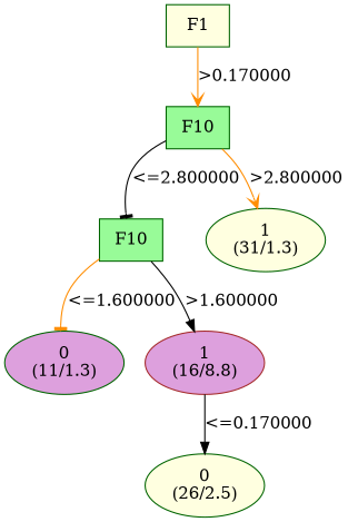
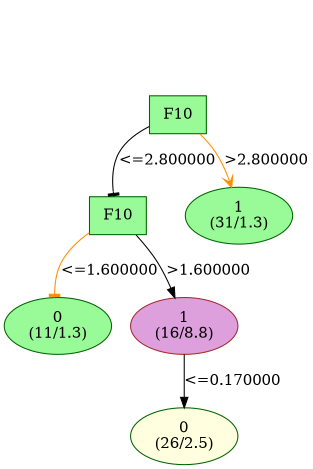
  digraph {
    node [color=darkgreen fillcolor=lightyellow shape=ellipse style=filled]
    edge [arrowhead=vee color=darkorange]
-   n1 [label="F1\n" shape=box]
    n2 [fillcolor=palegreen label="F10\n" shape=box]
    n3 [label="0\n(26/2.5)"]
    n4 [fillcolor=palegreen label="F10\n" shape=box]
-   n5 [label="1\n(31/1.3)"]
-   n6 [fillcolor=plum label="0\n(11/1.3)"]
+   n5 [fillcolor=palegreen label="1\n(31/1.3)"]
+   n6 [fillcolor=palegreen label="0\n(11/1.3)"]
    n7 [color=brown fillcolor=plum label="1\n(16/8.8)"]
-   n1 -> n2 [label=">0.170000"]
    n2 -> n4 [arrowhead=tee color=black label="<=2.800000"]
    n2 -> n5 [label=">2.800000"]
    n4 -> n6 [arrowhead=tee label="<=1.600000"]
    n4 -> n7 [arrowhead=normal color=black label=">1.600000"]
    n7 -> n3 [arrowhead=normal color=black label="<=0.170000"]
  }
